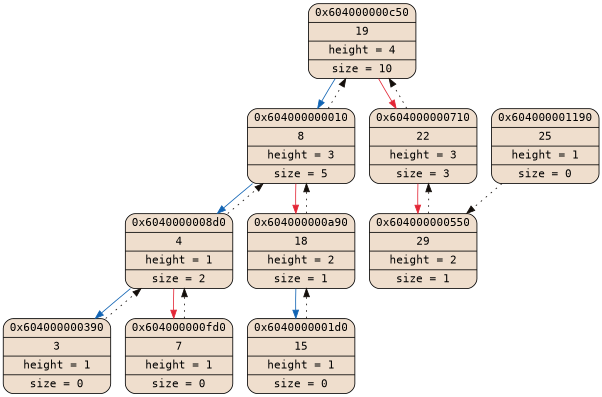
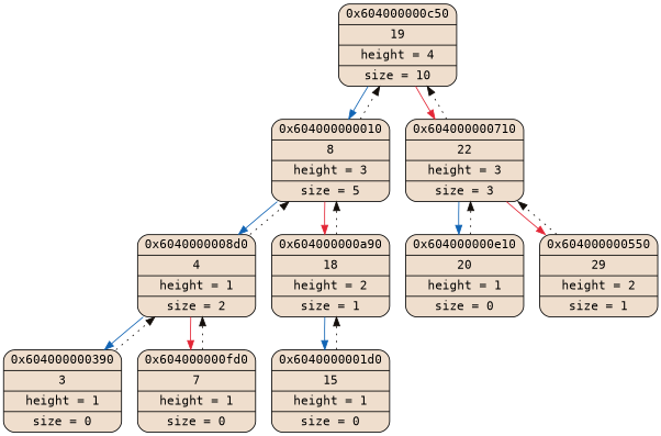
  digraph {
    fontname="DejaVu Sans Mono"
    node [fillcolor="#EFDECD" fontname="DejaVu Sans Mono" shape=Mrecord style=filled]
    edge [color="#140F0B" fontname="DejaVu Sans Mono" style=dotted]
    n1 [label="{{0x604000000c50} | {19} | {height = 4} | {size = 10}}"]
    n2 [label="{{0x604000000010} | {8} | {height = 3} | {size = 5}}"]
    n3 [label="{{0x604000000710} | {22} | {height = 3} | {size = 3}}"]
    n4 [label="{{0x6040000008d0} | {4} | {height = 1} | {size = 2}}"]
    n5 [label="{{0x604000000a90} | {18} | {height = 2} | {size = 1}}"]
+   n6 [label="{{0x604000000e10} | {20} | {height = 1} | {size = 0}}"]
    n7 [label="{{0x604000000550} | {29} | {height = 2} | {size = 1}}"]
    n8 [label="{{0x604000000390} | {3} | {height = 1} | {size = 0}}"]
    n9 [label="{{0x604000000fd0} | {7} | {height = 1} | {size = 0}}"]
    n10 [label="{{0x6040000001d0} | {15} | {height = 1} | {size = 0}}"]
-   n11 [label="{{0x604000001190} | {25} | {height = 1} | {size = 0}}"]
    n1 -> n2 [color="#1164B4" style=""]
    n1 -> n3 [color="#E32636" style=""]
    n2 -> n1
    n2 -> n4 [color="#1164B4" style=""]
    n2 -> n5 [color="#E32636" style=""]
    n3 -> n1
+   n3 -> n6 [color="#1164B4" style=""]
    n3 -> n7 [color="#E32636" style=""]
    n4 -> n2
    n4 -> n8 [color="#1164B4" style=""]
    n4 -> n9 [color="#E32636" style=""]
    n5 -> n2
    n5 -> n10 [color="#1164B4" style=""]
+   n6 -> n3
    n7 -> n3
    n8 -> n4
    n9 -> n4
    n10 -> n5
-   n11 -> n7
  }
